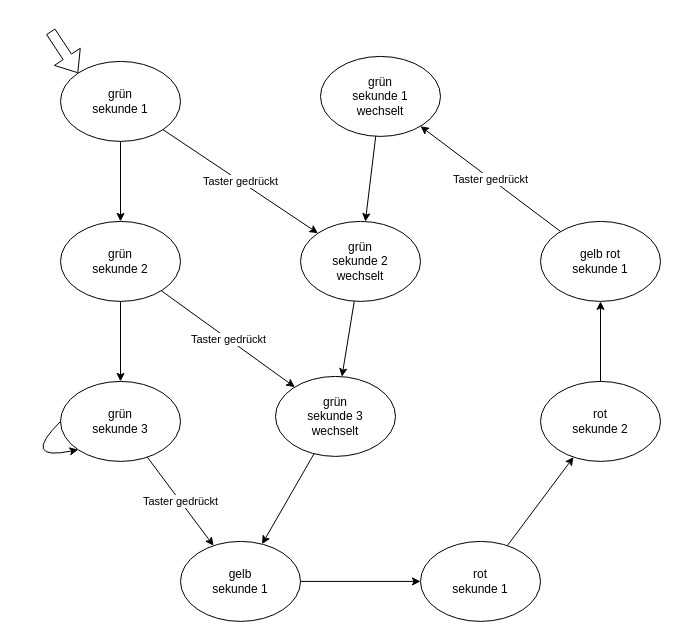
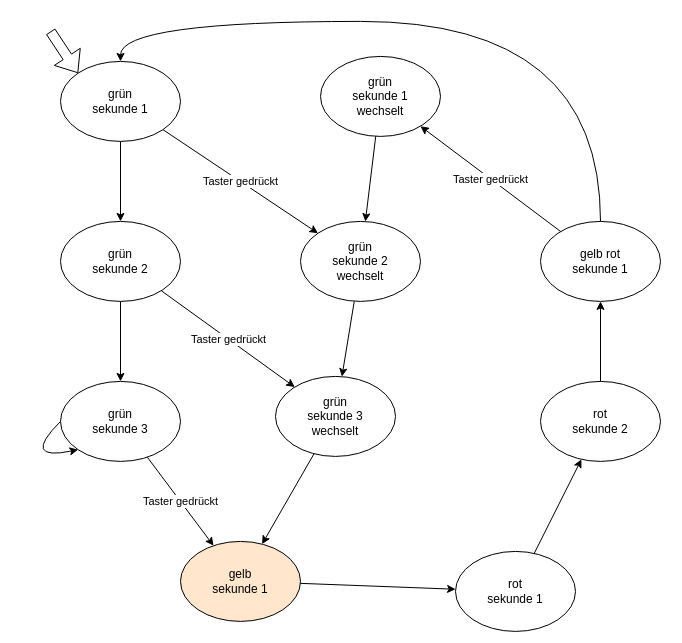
  <mxCell id="0" />
  <mxCell id="1" parent="0" />
  <mxCell id="2" value="grün&lt;br&gt;sekunde 1" style="ellipse;whiteSpace=wrap;html=1;" vertex="1" parent="1"><mxGeometry x="60" y="60.91" width="120" height="80" as="geometry" /></mxCell>
  <mxCell id="3" value="grün&lt;br&gt;sekunde 2" style="ellipse;whiteSpace=wrap;html=1;" vertex="1" parent="1"><mxGeometry x="60" y="220.91" width="120" height="80" as="geometry" /></mxCell>
  <mxCell id="4" value="grün&lt;br&gt;sekunde 3" style="ellipse;whiteSpace=wrap;html=1;" vertex="1" parent="1"><mxGeometry x="60" y="380.91" width="120" height="80" as="geometry" /></mxCell>
- <mxCell id="5" value="gelb&lt;br&gt;sekunde 1" style="ellipse;whiteSpace=wrap;html=1;" vertex="1" parent="1"><mxGeometry x="180" y="540.91" width="120" height="80" as="geometry" /></mxCell>
- <mxCell id="6" value="rot&lt;br&gt;sekunde 1" style="ellipse;whiteSpace=wrap;html=1;" vertex="1" parent="1"><mxGeometry x="420" y="540.91" width="120" height="80" as="geometry" /></mxCell>
+ <mxCell id="5" value="gelb&lt;br&gt;sekunde 1" style="ellipse;whiteSpace=wrap;html=1;fillColor=#ffe6cc;" vertex="1" parent="1"><mxGeometry x="180" y="540.91" width="120" height="80" as="geometry" /></mxCell>
+ <mxCell id="6" value="rot&lt;br&gt;sekunde 1" style="ellipse;whiteSpace=wrap;html=1;" vertex="1" parent="1"><mxGeometry x="455" y="550.91" width="120" height="80" as="geometry" /></mxCell>
  <mxCell id="7" value="rot&lt;br&gt;sekunde 2" style="ellipse;whiteSpace=wrap;html=1;" vertex="1" parent="1"><mxGeometry x="540" y="380.91" width="120" height="80" as="geometry" /></mxCell>
  <mxCell id="8" value="gelb rot&lt;br&gt;sekunde 1" style="ellipse;whiteSpace=wrap;html=1;" vertex="1" parent="1"><mxGeometry x="540" y="220.91" width="120" height="80" as="geometry" /></mxCell>
  <mxCell id="9" value="grün&lt;br&gt;sekunde 1&lt;br&gt;wechselt" style="ellipse;whiteSpace=wrap;html=1;" vertex="1" parent="1"><mxGeometry x="320" y="55.91" width="120" height="80" as="geometry" /></mxCell>
  <mxCell id="10" value="grün&lt;br&gt;sekunde 2&lt;br&gt;wechselt" style="ellipse;whiteSpace=wrap;html=1;" vertex="1" parent="1"><mxGeometry x="300" y="220.91" width="120" height="80" as="geometry" /></mxCell>
  <mxCell id="11" value="grün&lt;br&gt;sekunde 3&lt;br&gt;wechselt" style="ellipse;whiteSpace=wrap;html=1;" vertex="1" parent="1"><mxGeometry x="275" y="375.91" width="120" height="80" as="geometry" /></mxCell>
  <mxCell id="12" value="" style="endArrow=classic;html=1;rounded=0;entryX=0.5;entryY=0;entryDx=0;entryDy=0;exitX=0.5;exitY=1;exitDx=0;exitDy=0;" edge="1" parent="1" source="2" target="3"><mxGeometry width="50" height="50" relative="1" as="geometry"><mxPoint x="239.374" y="150.914" as="sourcePoint" /><mxPoint x="239.374" y="254.346" as="targetPoint" /></mxGeometry></mxCell>
  <mxCell id="13" value="" style="shape=flexArrow;endArrow=classic;html=1;rounded=0;entryX=0;entryY=0;entryDx=0;entryDy=0;" edge="1" parent="1" target="2"><mxGeometry width="50" height="50" relative="1" as="geometry"><mxPoint x="50" y="30.91" as="sourcePoint" /><mxPoint x="20" y="-49.09" as="targetPoint" /></mxGeometry></mxCell>
  <mxCell id="14" value="" style="endArrow=classic;html=1;rounded=0;entryX=0.5;entryY=0;entryDx=0;entryDy=0;exitX=0.5;exitY=1;exitDx=0;exitDy=0;" edge="1" parent="1" source="3" target="4"><mxGeometry width="50" height="50" relative="1" as="geometry"><mxPoint x="-50" y="420.91" as="sourcePoint" /><mxPoint x="0" y="370.91" as="targetPoint" /></mxGeometry></mxCell>
  <mxCell id="15" value="" style="endArrow=classic;html=1;rounded=0;exitX=0;exitY=0.5;exitDx=0;exitDy=0;edgeStyle=orthogonalEdgeStyle;curved=1;entryX=0;entryY=1;entryDx=0;entryDy=0;" edge="1" parent="1" source="4" target="4"><mxGeometry width="50" height="50" relative="1" as="geometry"><mxPoint x="-50" y="550.91" as="sourcePoint" /><mxPoint x="0" y="500.91" as="targetPoint" /><Array as="points"><mxPoint x="20" y="460.91" /></Array></mxGeometry></mxCell>
  <mxCell id="16" value="" style="endArrow=classic;html=1;rounded=0;" edge="1" parent="1" source="4" target="5"><mxGeometry width="50" height="50" relative="1" as="geometry"><mxPoint x="130" y="310.91" as="sourcePoint" /><mxPoint x="130" y="390.91" as="targetPoint" /></mxGeometry></mxCell>
  <mxCell id="17" value="Taster gedrückt" style="edgeLabel;html=1;align=center;verticalAlign=middle;resizable=0;points=[];" vertex="1" connectable="0" parent="16"><mxGeometry relative="1" as="geometry"><mxPoint as="offset" /></mxGeometry></mxCell>
  <mxCell id="18" value="" style="endArrow=classic;html=1;rounded=0;" edge="1" parent="1" source="11" target="5"><mxGeometry width="50" height="50" relative="1" as="geometry"><mxPoint x="140" y="320.91" as="sourcePoint" /><mxPoint x="140" y="400.91" as="targetPoint" /></mxGeometry></mxCell>
  <mxCell id="19" value="" style="endArrow=classic;html=1;rounded=0;" edge="1" parent="1" source="5" target="6"><mxGeometry width="50" height="50" relative="1" as="geometry"><mxPoint x="150" y="330.91" as="sourcePoint" /><mxPoint x="150" y="410.91" as="targetPoint" /></mxGeometry></mxCell>
  <mxCell id="20" value="" style="endArrow=classic;html=1;rounded=0;" edge="1" parent="1" source="6" target="7"><mxGeometry width="50" height="50" relative="1" as="geometry"><mxPoint x="160" y="340.91" as="sourcePoint" /><mxPoint x="160" y="420.91" as="targetPoint" /></mxGeometry></mxCell>
  <mxCell id="21" value="" style="endArrow=classic;html=1;rounded=0;" edge="1" parent="1" source="8" target="9"><mxGeometry width="50" height="50" relative="1" as="geometry"><mxPoint x="170" y="350.91" as="sourcePoint" /><mxPoint x="170" y="430.91" as="targetPoint" /></mxGeometry></mxCell>
  <mxCell id="22" value="Taster gedrückt" style="edgeLabel;html=1;align=center;verticalAlign=middle;resizable=0;points=[];" vertex="1" connectable="0" parent="21"><mxGeometry relative="1" as="geometry"><mxPoint as="offset" /></mxGeometry></mxCell>
+ <mxCell id="23" value="" style="endArrow=classic;html=1;rounded=0;edgeStyle=orthogonalEdgeStyle;curved=1;" edge="1" parent="1" source="8" target="2"><mxGeometry width="50" height="50" relative="1" as="geometry"><mxPoint x="560" y="100.91" as="sourcePoint" /><mxPoint x="180" y="440.91" as="targetPoint" /><Array as="points"><mxPoint x="600" y="20.91" /><mxPoint x="120" y="20.91" /></Array></mxGeometry></mxCell>
  <mxCell id="24" value="" style="endArrow=classic;html=1;rounded=0;" edge="1" parent="1" source="9" target="10"><mxGeometry width="50" height="50" relative="1" as="geometry"><mxPoint x="190" y="370.91" as="sourcePoint" /><mxPoint x="190" y="450.91" as="targetPoint" /></mxGeometry></mxCell>
  <mxCell id="25" value="" style="endArrow=classic;html=1;rounded=0;" edge="1" parent="1" source="10" target="11"><mxGeometry width="50" height="50" relative="1" as="geometry"><mxPoint x="200" y="380.91" as="sourcePoint" /><mxPoint x="200" y="460.91" as="targetPoint" /></mxGeometry></mxCell>
  <mxCell id="26" value="" style="endArrow=classic;html=1;rounded=0;" edge="1" parent="1" source="7" target="8"><mxGeometry width="50" height="50" relative="1" as="geometry"><mxPoint x="210" y="390.91" as="sourcePoint" /><mxPoint x="210" y="470.91" as="targetPoint" /></mxGeometry></mxCell>
  <mxCell id="27" value="" style="endArrow=classic;html=1;rounded=0;" edge="1" parent="1" source="2" target="10"><mxGeometry width="50" height="50" relative="1" as="geometry"><mxPoint x="220" y="400.91" as="sourcePoint" /><mxPoint x="220" y="480.91" as="targetPoint" /></mxGeometry></mxCell>
  <mxCell id="28" value="Taster gedrückt" style="edgeLabel;html=1;align=center;verticalAlign=middle;resizable=0;points=[];" vertex="1" connectable="0" parent="27"><mxGeometry relative="1" as="geometry"><mxPoint as="offset" /></mxGeometry></mxCell>
  <mxCell id="29" value="" style="endArrow=classic;html=1;rounded=0;" edge="1" parent="1" source="3" target="11"><mxGeometry width="50" height="50" relative="1" as="geometry"><mxPoint x="230" y="410.91" as="sourcePoint" /><mxPoint x="230" y="490.91" as="targetPoint" /></mxGeometry></mxCell>
  <mxCell id="30" value="Taster gedrückt" style="edgeLabel;html=1;align=center;verticalAlign=middle;resizable=0;points=[];" vertex="1" connectable="0" parent="29"><mxGeometry relative="1" as="geometry"><mxPoint as="offset" /></mxGeometry></mxCell>
